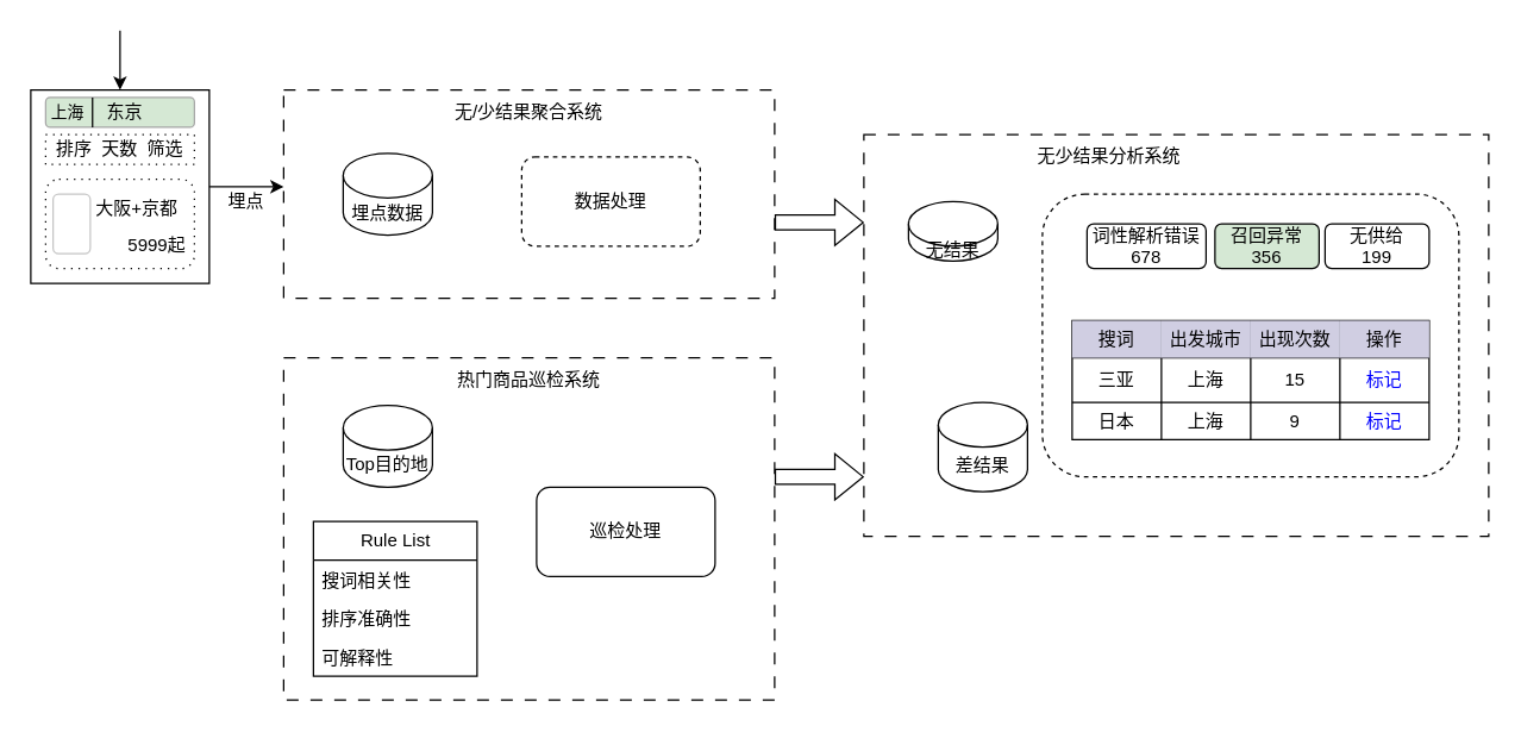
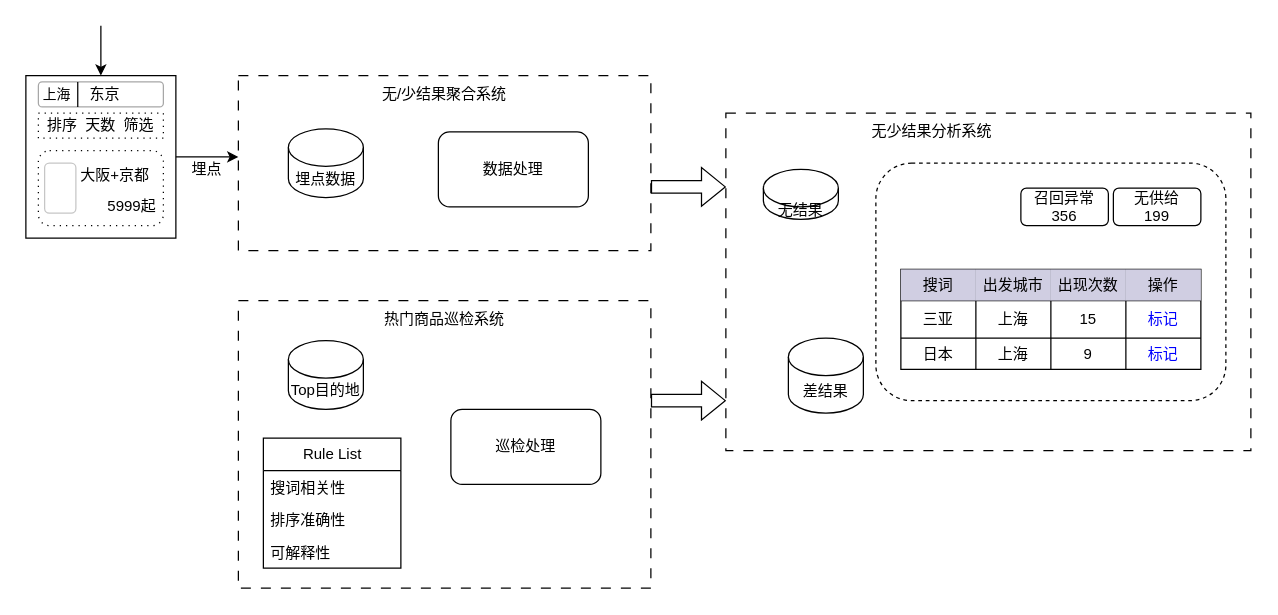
  <mxCell id="0" />
  <mxCell id="1" parent="0" />
  <mxCell id="2" value="" style="rounded=0;whiteSpace=wrap;html=1;dashed=1;dashPattern=8 8;" vertex="1" parent="1"><mxGeometry x="190" y="240" width="330" height="230" as="geometry" /></mxCell>
  <mxCell id="3" value="热门商品巡检系统" style="text;html=1;align=center;verticalAlign=middle;whiteSpace=wrap;rounded=0;" vertex="1" parent="1"><mxGeometry x="295" y="240" width="120" height="30" as="geometry" /></mxCell>
  <mxCell id="4" value="" style="rounded=0;whiteSpace=wrap;html=1;dashed=1;dashPattern=8 8;" vertex="1" parent="1"><mxGeometry x="190" y="60" width="330" height="140" as="geometry" /></mxCell>
  <mxCell id="5" value="无/少结果聚合系统" style="text;html=1;align=center;verticalAlign=middle;whiteSpace=wrap;rounded=0;" vertex="1" parent="1"><mxGeometry x="295" y="60" width="120" height="30" as="geometry" /></mxCell>
  <mxCell id="6" value="" style="rounded=0;whiteSpace=wrap;html=1;" vertex="1" parent="1"><mxGeometry x="20" y="60" width="120" height="130" as="geometry" /></mxCell>
  <mxCell id="7" value="" style="endArrow=classic;html=1;rounded=0;entryX=0.5;entryY=0;entryDx=0;entryDy=0;" edge="1" parent="1" target="6"><mxGeometry width="50" height="50" relative="1" as="geometry"><mxPoint x="80" y="20" as="sourcePoint" /><mxPoint x="90" y="0" as="targetPoint" /></mxGeometry></mxCell>
- <mxCell id="8" value="&amp;nbsp; 东京" style="rounded=1;whiteSpace=wrap;html=1;strokeColor=#A7A7A7;fillColor=#d5e8d4;" vertex="1" parent="1"><mxGeometry x="30" y="65" width="100" height="20" as="geometry" /></mxCell>
+ <mxCell id="8" value="&amp;nbsp; 东京" style="rounded=1;whiteSpace=wrap;html=1;strokeColor=#A7A7A7;" vertex="1" parent="1"><mxGeometry x="30" y="65" width="100" height="20" as="geometry" /></mxCell>
  <mxCell id="9" value="" style="endArrow=none;html=1;rounded=0;" edge="1" parent="1"><mxGeometry width="50" height="50" relative="1" as="geometry"><mxPoint x="61.5" y="85" as="sourcePoint" /><mxPoint x="61.5" y="65" as="targetPoint" /></mxGeometry></mxCell>
  <mxCell id="10" value="&lt;font style=&quot;font-size: 11px;&quot;&gt;上海&lt;/font&gt;" style="text;html=1;align=center;verticalAlign=middle;whiteSpace=wrap;rounded=0;" vertex="1" parent="1"><mxGeometry x="30" y="70" width="30" height="10" as="geometry" /></mxCell>
  <mxCell id="11" value="" style="rounded=1;whiteSpace=wrap;html=1;dashed=1;dashPattern=1 4;" vertex="1" parent="1"><mxGeometry x="30" y="120" width="100" height="60" as="geometry" /></mxCell>
  <mxCell id="12" value="排序&amp;nbsp; 天数&amp;nbsp; 筛选" style="rounded=0;whiteSpace=wrap;html=1;dashed=1;dashPattern=1 4;" vertex="1" parent="1"><mxGeometry x="30" y="90" width="100" height="20" as="geometry" /></mxCell>
  <mxCell id="13" value="&lt;div&gt;&lt;br&gt;&lt;/div&gt;&lt;div&gt;&lt;br&gt;&lt;/div&gt;" style="rounded=1;whiteSpace=wrap;html=1;strokeColor=#C6C6C6;" vertex="1" parent="1"><mxGeometry x="35" y="130" width="25" height="40" as="geometry" /></mxCell>
  <mxCell id="14" value="大阪+京都" style="text;html=1;align=left;verticalAlign=middle;whiteSpace=wrap;rounded=0;" vertex="1" parent="1"><mxGeometry x="62" y="130" width="70" height="20" as="geometry" /></mxCell>
  <mxCell id="15" value="5999起" style="text;html=1;align=center;verticalAlign=middle;whiteSpace=wrap;rounded=0;" vertex="1" parent="1"><mxGeometry x="80" y="160" width="50" height="10" as="geometry" /></mxCell>
  <mxCell id="16" value="" style="endArrow=classic;html=1;rounded=0;exitX=1;exitY=0.5;exitDx=0;exitDy=0;" edge="1" parent="1" source="6"><mxGeometry width="50" height="50" relative="1" as="geometry"><mxPoint x="120" y="270" as="sourcePoint" /><mxPoint x="190" y="125" as="targetPoint" /></mxGeometry></mxCell>
  <mxCell id="17" value="埋点" style="text;html=1;align=center;verticalAlign=middle;whiteSpace=wrap;rounded=0;" vertex="1" parent="1"><mxGeometry x="140" y="130" width="50" height="10" as="geometry" /></mxCell>
  <mxCell id="18" value="" style="rounded=0;whiteSpace=wrap;html=1;dashed=1;dashPattern=8 8;" vertex="1" parent="1"><mxGeometry x="580" y="90" width="420" height="270" as="geometry" /></mxCell>
  <mxCell id="19" value="无少结果分析系统" style="text;html=1;align=center;verticalAlign=middle;whiteSpace=wrap;rounded=0;" vertex="1" parent="1"><mxGeometry x="695" y="90" width="100" height="30" as="geometry" /></mxCell>
  <mxCell id="20" value="埋点数据" style="shape=cylinder3;whiteSpace=wrap;html=1;boundedLbl=1;backgroundOutline=1;size=15;" vertex="1" parent="1"><mxGeometry x="230" y="102.5" width="60" height="55" as="geometry" /></mxCell>
- <mxCell id="21" value="数据处理" style="rounded=1;whiteSpace=wrap;html=1;dashed=1;" vertex="1" parent="1"><mxGeometry x="350" y="105" width="120" height="60" as="geometry" /></mxCell>
+ <mxCell id="21" value="数据处理" style="rounded=1;whiteSpace=wrap;html=1;" vertex="1" parent="1"><mxGeometry x="350" y="105" width="120" height="60" as="geometry" /></mxCell>
  <mxCell id="22" value="Top目的地" style="shape=cylinder3;whiteSpace=wrap;html=1;boundedLbl=1;backgroundOutline=1;size=15;" vertex="1" parent="1"><mxGeometry x="230" y="272" width="60" height="55" as="geometry" /></mxCell>
  <mxCell id="23" value="Rule List" style="swimlane;fontStyle=0;childLayout=stackLayout;horizontal=1;startSize=26;fillColor=none;horizontalStack=0;resizeParent=1;resizeParentMax=0;resizeLast=0;collapsible=1;marginBottom=0;html=1;" vertex="1" parent="1"><mxGeometry x="210" y="350" width="110" height="104" as="geometry" /></mxCell>
  <mxCell id="24" value="搜词相关性" style="text;strokeColor=none;fillColor=none;align=left;verticalAlign=top;spacingLeft=4;spacingRight=4;overflow=hidden;rotatable=0;points=[[0,0.5],[1,0.5]];portConstraint=eastwest;whiteSpace=wrap;html=1;" vertex="1" parent="23"><mxGeometry y="26" width="110" height="26" as="geometry" /></mxCell>
  <mxCell id="25" value="排序准确性" style="text;strokeColor=none;fillColor=none;align=left;verticalAlign=top;spacingLeft=4;spacingRight=4;overflow=hidden;rotatable=0;points=[[0,0.5],[1,0.5]];portConstraint=eastwest;whiteSpace=wrap;html=1;" vertex="1" parent="23"><mxGeometry y="52" width="110" height="26" as="geometry" /></mxCell>
  <mxCell id="26" value="可解释性" style="text;strokeColor=none;fillColor=none;align=left;verticalAlign=top;spacingLeft=4;spacingRight=4;overflow=hidden;rotatable=0;points=[[0,0.5],[1,0.5]];portConstraint=eastwest;whiteSpace=wrap;html=1;" vertex="1" parent="23"><mxGeometry y="78" width="110" height="26" as="geometry" /></mxCell>
  <mxCell id="27" value="巡检处理" style="rounded=1;whiteSpace=wrap;html=1;" vertex="1" parent="1"><mxGeometry x="360" y="327" width="120" height="60" as="geometry" /></mxCell>
  <mxCell id="28" value="无结果" style="shape=cylinder3;whiteSpace=wrap;html=1;boundedLbl=1;backgroundOutline=1;size=15;" vertex="1" parent="1"><mxGeometry x="610" y="135" width="60" height="40" as="geometry" /></mxCell>
  <mxCell id="29" value="差结果" style="shape=cylinder3;whiteSpace=wrap;html=1;boundedLbl=1;backgroundOutline=1;size=15;" vertex="1" parent="1"><mxGeometry x="630" y="270" width="60" height="60" as="geometry" /></mxCell>
  <mxCell id="30" value="" style="rounded=1;whiteSpace=wrap;html=1;dashed=1;" vertex="1" parent="1"><mxGeometry x="700" y="130" width="280" height="190" as="geometry" /></mxCell>
- <mxCell id="31" value="&lt;div&gt;词性解析错误&lt;/div&gt;&lt;div&gt;678&lt;/div&gt;" style="rounded=1;whiteSpace=wrap;html=1;" vertex="1" parent="1"><mxGeometry x="730" y="150" width="80" height="30" as="geometry" /></mxCell>
- <mxCell id="32" value="召回异常&lt;div&gt;356&lt;/div&gt;" style="rounded=1;whiteSpace=wrap;html=1;fillColor=#d5e8d4;" vertex="1" parent="1"><mxGeometry x="816" y="150" width="70" height="30" as="geometry" /></mxCell>
+ <mxCell id="32" value="召回异常&lt;div&gt;356&lt;/div&gt;" style="rounded=1;whiteSpace=wrap;html=1;" vertex="1" parent="1"><mxGeometry x="816" y="150" width="70" height="30" as="geometry" /></mxCell>
  <mxCell id="33" value="无供给&lt;br&gt;&lt;div&gt;199&lt;/div&gt;" style="rounded=1;whiteSpace=wrap;html=1;" vertex="1" parent="1"><mxGeometry x="890" y="150" width="70" height="30" as="geometry" /></mxCell>
  <mxCell id="34" value="" style="shape=table;startSize=0;container=1;collapsible=0;childLayout=tableLayout;fontSize=12;" vertex="1" parent="1"><mxGeometry x="720" y="215" width="240" height="80" as="geometry" /></mxCell>
  <mxCell id="35" value="" style="shape=tableRow;horizontal=0;startSize=0;swimlaneHead=0;swimlaneBody=0;strokeColor=inherit;top=0;left=0;bottom=0;right=0;collapsible=0;dropTarget=0;fillColor=none;points=[[0,0.5],[1,0.5]];portConstraint=eastwest;fontSize=12;" vertex="1" parent="34"><mxGeometry width="240" height="25" as="geometry" /></mxCell>
  <mxCell id="36" value="搜词" style="shape=partialRectangle;html=1;whiteSpace=wrap;connectable=0;strokeColor=#56517e;overflow=hidden;fillColor=#d0cee2;top=0;left=0;bottom=0;right=0;pointerEvents=1;fontSize=12;" vertex="1" parent="35"><mxGeometry width="60" height="25" as="geometry"><mxRectangle width="60" height="25" as="alternateBounds" /></mxGeometry></mxCell>
  <mxCell id="37" value="出发城市" style="shape=partialRectangle;html=1;whiteSpace=wrap;connectable=0;strokeColor=#56517e;overflow=hidden;fillColor=#d0cee2;top=0;left=0;bottom=0;right=0;pointerEvents=1;fontSize=12;" vertex="1" parent="35"><mxGeometry x="60" width="60" height="25" as="geometry"><mxRectangle width="60" height="25" as="alternateBounds" /></mxGeometry></mxCell>
  <mxCell id="38" value="出现次数" style="shape=partialRectangle;html=1;whiteSpace=wrap;connectable=0;strokeColor=#56517e;overflow=hidden;fillColor=#d0cee2;top=0;left=0;bottom=0;right=0;pointerEvents=1;fontSize=12;" vertex="1" parent="35"><mxGeometry x="120" width="60" height="25" as="geometry"><mxRectangle width="60" height="25" as="alternateBounds" /></mxGeometry></mxCell>
  <mxCell id="39" value="操作" style="shape=partialRectangle;html=1;whiteSpace=wrap;connectable=0;strokeColor=#56517e;overflow=hidden;fillColor=#d0cee2;top=0;left=0;bottom=0;right=0;pointerEvents=1;fontSize=12;" vertex="1" parent="35"><mxGeometry x="180" width="60" height="25" as="geometry"><mxRectangle width="60" height="25" as="alternateBounds" /></mxGeometry></mxCell>
  <mxCell id="40" value="" style="shape=tableRow;horizontal=0;startSize=0;swimlaneHead=0;swimlaneBody=0;strokeColor=inherit;top=0;left=0;bottom=0;right=0;collapsible=0;dropTarget=0;fillColor=none;points=[[0,0.5],[1,0.5]];portConstraint=eastwest;fontSize=12;" vertex="1" parent="34"><mxGeometry y="25" width="240" height="30" as="geometry" /></mxCell>
  <mxCell id="41" value="三亚" style="shape=partialRectangle;html=1;whiteSpace=wrap;connectable=0;strokeColor=inherit;overflow=hidden;fillColor=none;top=0;left=0;bottom=0;right=0;pointerEvents=1;fontSize=12;" vertex="1" parent="40"><mxGeometry width="60" height="30" as="geometry"><mxRectangle width="60" height="30" as="alternateBounds" /></mxGeometry></mxCell>
  <mxCell id="42" value="上海" style="shape=partialRectangle;html=1;whiteSpace=wrap;connectable=0;strokeColor=inherit;overflow=hidden;fillColor=none;top=0;left=0;bottom=0;right=0;pointerEvents=1;fontSize=12;" vertex="1" parent="40"><mxGeometry x="60" width="60" height="30" as="geometry"><mxRectangle width="60" height="30" as="alternateBounds" /></mxGeometry></mxCell>
  <mxCell id="43" value="15" style="shape=partialRectangle;html=1;whiteSpace=wrap;connectable=0;strokeColor=inherit;overflow=hidden;fillColor=none;top=0;left=0;bottom=0;right=0;pointerEvents=1;fontSize=12;" vertex="1" parent="40"><mxGeometry x="120" width="60" height="30" as="geometry"><mxRectangle width="60" height="30" as="alternateBounds" /></mxGeometry></mxCell>
  <mxCell id="44" value="&lt;font style=&quot;color: rgb(0, 0, 255);&quot;&gt;标记&lt;/font&gt;" style="shape=partialRectangle;html=1;whiteSpace=wrap;connectable=0;strokeColor=inherit;overflow=hidden;fillColor=none;top=0;left=0;bottom=0;right=0;pointerEvents=1;fontSize=12;" vertex="1" parent="40"><mxGeometry x="180" width="60" height="30" as="geometry"><mxRectangle width="60" height="30" as="alternateBounds" /></mxGeometry></mxCell>
  <mxCell id="45" value="" style="shape=tableRow;horizontal=0;startSize=0;swimlaneHead=0;swimlaneBody=0;strokeColor=inherit;top=0;left=0;bottom=0;right=0;collapsible=0;dropTarget=0;fillColor=none;points=[[0,0.5],[1,0.5]];portConstraint=eastwest;fontSize=12;" vertex="1" parent="34"><mxGeometry y="55" width="240" height="25" as="geometry" /></mxCell>
  <mxCell id="46" value="日本" style="shape=partialRectangle;html=1;whiteSpace=wrap;connectable=0;strokeColor=inherit;overflow=hidden;fillColor=none;top=0;left=0;bottom=0;right=0;pointerEvents=1;fontSize=12;" vertex="1" parent="45"><mxGeometry width="60" height="25" as="geometry"><mxRectangle width="60" height="25" as="alternateBounds" /></mxGeometry></mxCell>
  <mxCell id="47" value="上海" style="shape=partialRectangle;html=1;whiteSpace=wrap;connectable=0;strokeColor=inherit;overflow=hidden;fillColor=none;top=0;left=0;bottom=0;right=0;pointerEvents=1;fontSize=12;" vertex="1" parent="45"><mxGeometry x="60" width="60" height="25" as="geometry"><mxRectangle width="60" height="25" as="alternateBounds" /></mxGeometry></mxCell>
  <mxCell id="48" value="9" style="shape=partialRectangle;html=1;whiteSpace=wrap;connectable=0;strokeColor=inherit;overflow=hidden;fillColor=none;top=0;left=0;bottom=0;right=0;pointerEvents=1;fontSize=12;" vertex="1" parent="45"><mxGeometry x="120" width="60" height="25" as="geometry"><mxRectangle width="60" height="25" as="alternateBounds" /></mxGeometry></mxCell>
  <mxCell id="49" value="&lt;font style=&quot;color: rgb(0, 0, 255);&quot;&gt;标记&lt;/font&gt;" style="shape=partialRectangle;html=1;whiteSpace=wrap;connectable=0;strokeColor=inherit;overflow=hidden;fillColor=none;top=0;left=0;bottom=0;right=0;pointerEvents=1;fontSize=12;" vertex="1" parent="45"><mxGeometry x="180" width="60" height="25" as="geometry"><mxRectangle width="60" height="25" as="alternateBounds" /></mxGeometry></mxCell>
  <mxCell id="50" value="" style="shape=flexArrow;endArrow=classic;html=1;rounded=0;" edge="1" parent="1"><mxGeometry width="50" height="50" relative="1" as="geometry"><mxPoint x="520" y="149" as="sourcePoint" /><mxPoint x="580" y="149" as="targetPoint" /></mxGeometry></mxCell>
  <mxCell id="51" value="" style="shape=flexArrow;endArrow=classic;html=1;rounded=0;" edge="1" parent="1"><mxGeometry width="50" height="50" relative="1" as="geometry"><mxPoint x="520" y="320" as="sourcePoint" /><mxPoint x="580" y="320" as="targetPoint" /></mxGeometry></mxCell>
